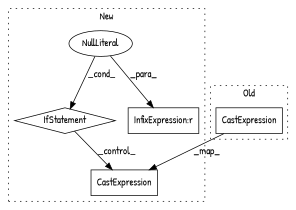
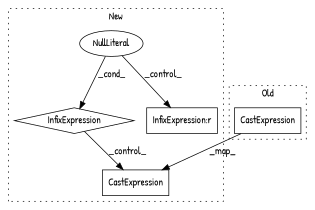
  digraph {
    fontname="Patrick Hand"
    node [a=11 fontname="Patrick Hand" l=10 shape=box]
    edge [fontname="Patrick Hand"]
    n1 [label=CastExpression s=9921]
-   n2 [a=25 l=3 label=IfStatement s=9918 shape=diamond]
+   n2 [a=25 l=3 label=InfixExpression s=9918 shape=diamond]
    n3 [a=33 l=4 label=NullLiteral s=9914 shape=ellipse]
    n4 [a=27 l=4 label="InfixExpression:r" s=9910]
    n5 [label=CastExpression s=9896]
    subgraph cluster_1 {
      label=New
      style=dotted
      n1
      n2
      n3
      n4
    }
    subgraph cluster_2 {
      label=Old
      style=dotted
      n5
    }
    n2 -> n1 [label=_control_]
    n3 -> n2 [label=_cond_]
-   n3 -> n4 [label=_para_]
+   n3 -> n4 [label=_control_]
    n5 -> n1 [label=_map_]
  }
